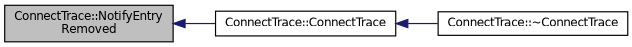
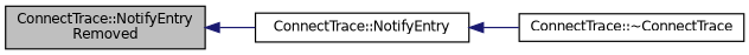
  digraph {
    rankdir=LR
    node [color=black fillcolor=white fontname=Helvetica fontsize=10 shape=record style=filled]
    edge [color=midnightblue dir=back fontname=Helvetica fontsize=10 labelfontname=Helvetica labelfontsize=10 style=solid]
    n1 [fillcolor=grey75 fontcolor=black height=0.2 label="ConnectTrace::NotifyEntry\lRemoved" width=0.4]
-   n2 [height=0.2 label="ConnectTrace::ConnectTrace" width=0.4]
+   n2 [height=0.2 label="ConnectTrace::NotifyEntry" width=0.4]
    n3 [height=0.2 label="ConnectTrace::~ConnectTrace" width=0.4]
    n1 -> n2
    n2 -> n3
  }
